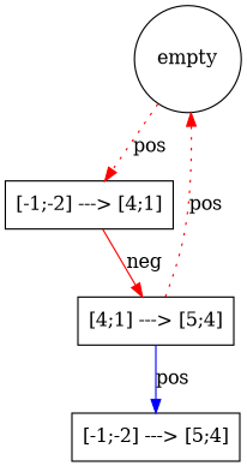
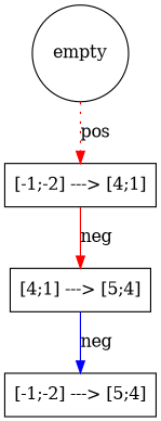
  digraph {
    node [shape=box]
    edge [color=red]
    n1 [label=empty shape=circle]
    n2 [label="[-1;-2] ---> [4;1]"]
    n3 [label="[-1;-2] ---> [5;4]"]
    n4 [label="[4;1] ---> [5;4]"]
    n1 -> n2 [label=pos style=dotted]
    n2 -> n4 [label=neg]
-   n4 -> n1 [label=pos style=dotted]
-   n4 -> n3 [color=blue label=pos]
+   n4 -> n3 [color=blue label=neg]
  }
